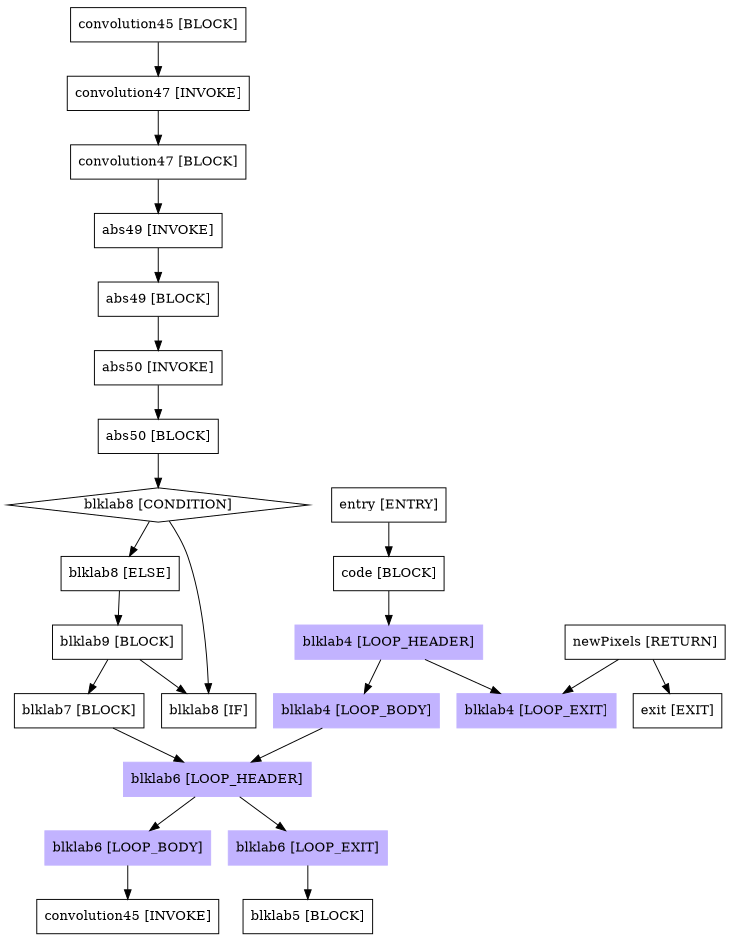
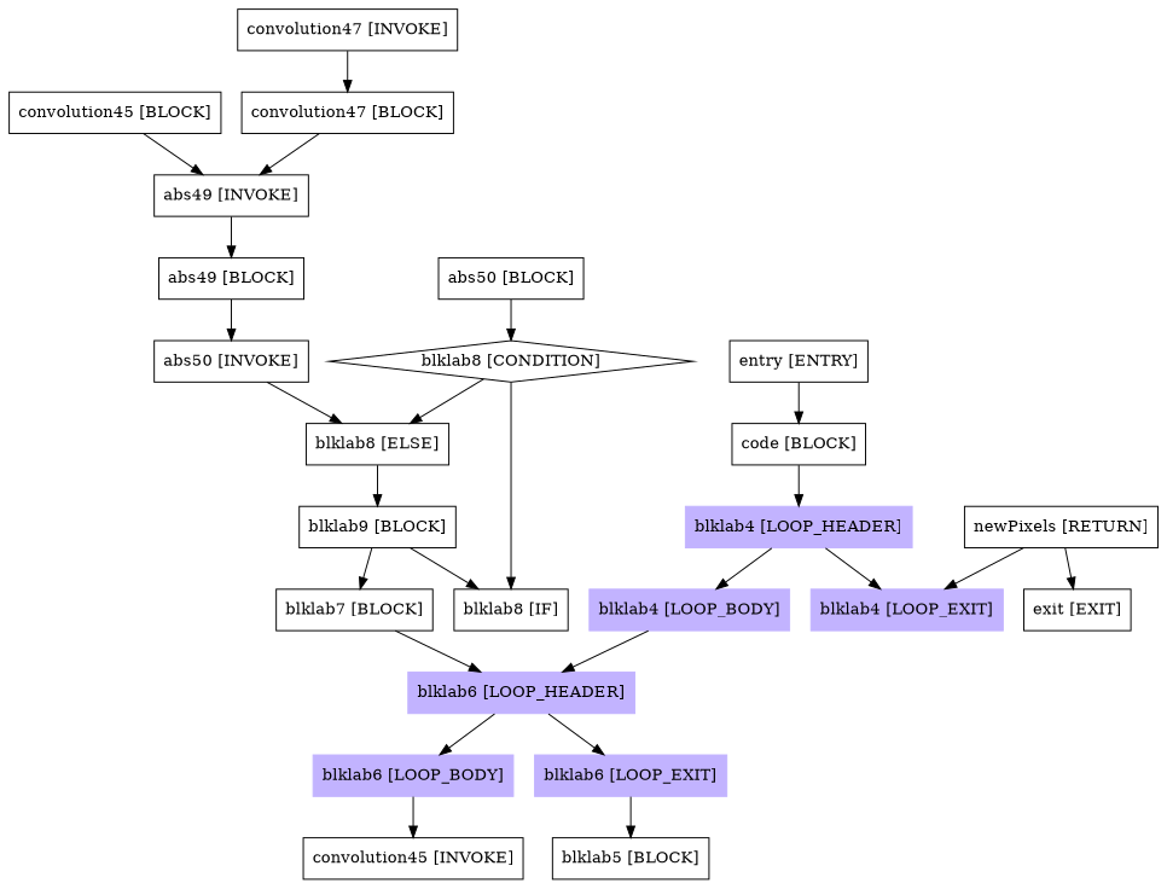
  digraph {
    node [shape=box]
    "entry [ENTRY]"
    "code [BLOCK]"
    "blklab4 [LOOP_HEADER]" [color=".7 .3 1.0" style=filled]
    "blklab4 [LOOP_BODY]" [color=".7 .3 1.0" style=filled]
    "blklab4 [LOOP_EXIT]" [color=".7 .3 1.0" style=filled]
    "blklab6 [LOOP_HEADER]" [color=".7 .3 1.0" style=filled]
    "blklab6 [LOOP_BODY]" [color=".7 .3 1.0" style=filled]
    "blklab6 [LOOP_EXIT]" [color=".7 .3 1.0" style=filled]
    "newPixels [RETURN]"
    "exit [EXIT]"
    "convolution45 [INVOKE]"
    "blklab5 [BLOCK]"
    "convolution45 [BLOCK]"
    "convolution47 [INVOKE]"
    "convolution47 [BLOCK]"
    "abs49 [INVOKE]"
    "abs49 [BLOCK]"
    "abs50 [INVOKE]"
    "abs50 [BLOCK]"
    "blklab8 [CONDITION]" [shape=diamond]
    "blklab8 [IF]"
    "blklab8 [ELSE]"
    "blklab9 [BLOCK]"
    "blklab7 [BLOCK]"
    "entry [ENTRY]" -> "code [BLOCK]"
    "code [BLOCK]" -> "blklab4 [LOOP_HEADER]"
    "blklab4 [LOOP_HEADER]" -> "blklab4 [LOOP_BODY]"
    "blklab4 [LOOP_HEADER]" -> "blklab4 [LOOP_EXIT]"
    "blklab4 [LOOP_BODY]" -> "blklab6 [LOOP_HEADER]"
    "blklab6 [LOOP_HEADER]" -> "blklab6 [LOOP_BODY]"
    "blklab6 [LOOP_HEADER]" -> "blklab6 [LOOP_EXIT]"
    "blklab6 [LOOP_BODY]" -> "convolution45 [INVOKE]"
    "blklab6 [LOOP_EXIT]" -> "blklab5 [BLOCK]"
    "newPixels [RETURN]" -> "blklab4 [LOOP_EXIT]"
    "newPixels [RETURN]" -> "exit [EXIT]"
-   "convolution45 [BLOCK]" -> "convolution47 [INVOKE]"
+   "convolution45 [BLOCK]" -> "abs49 [INVOKE]"
    "convolution47 [INVOKE]" -> "convolution47 [BLOCK]"
    "convolution47 [BLOCK]" -> "abs49 [INVOKE]"
    "abs49 [INVOKE]" -> "abs49 [BLOCK]"
    "abs49 [BLOCK]" -> "abs50 [INVOKE]"
-   "abs50 [INVOKE]" -> "abs50 [BLOCK]"
+   "abs50 [INVOKE]" -> "blklab8 [ELSE]"
    "abs50 [BLOCK]" -> "blklab8 [CONDITION]"
    "blklab8 [CONDITION]" -> "blklab8 [IF]"
    "blklab8 [CONDITION]" -> "blklab8 [ELSE]"
    "blklab8 [ELSE]" -> "blklab9 [BLOCK]"
    "blklab9 [BLOCK]" -> "blklab8 [IF]"
    "blklab9 [BLOCK]" -> "blklab7 [BLOCK]"
    "blklab7 [BLOCK]" -> "blklab6 [LOOP_HEADER]"
  }
